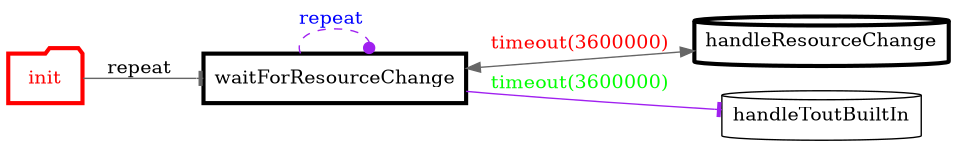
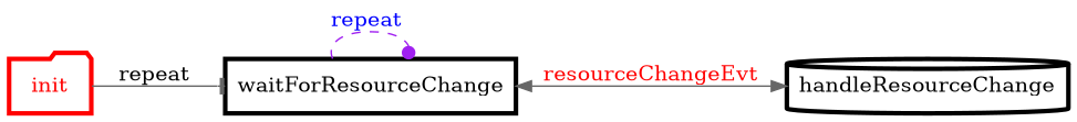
  digraph {
    rankdir=LR
    node [color=black fontcolor=black penwidth=3 shape=cylinder]
    edge [arrowhead=tee color=gray40]
    init [color=red fontcolor=red shape=folder]
    waitForResourceChange [shape=box]
    handleResourceChange
-   handleToutBuiltIn [color="" fontcolor="" penwidth=""]
    init -> waitForResourceChange [fontcolor=black label="repeat "]
    waitForResourceChange -> waitForResourceChange [arrowhead=dot color=purple fontcolor=blue label="repeat " style=dashed]
-   waitForResourceChange -> handleResourceChange [dir=both fontcolor=red label="timeout(3600000)" arrowhead=""]
-   waitForResourceChange -> handleToutBuiltIn [color=purple fontcolor=green label="timeout(3600000)"]
+   waitForResourceChange -> handleResourceChange [dir=both fontcolor=red label=resourceChangeEvt arrowhead=""]
  }
